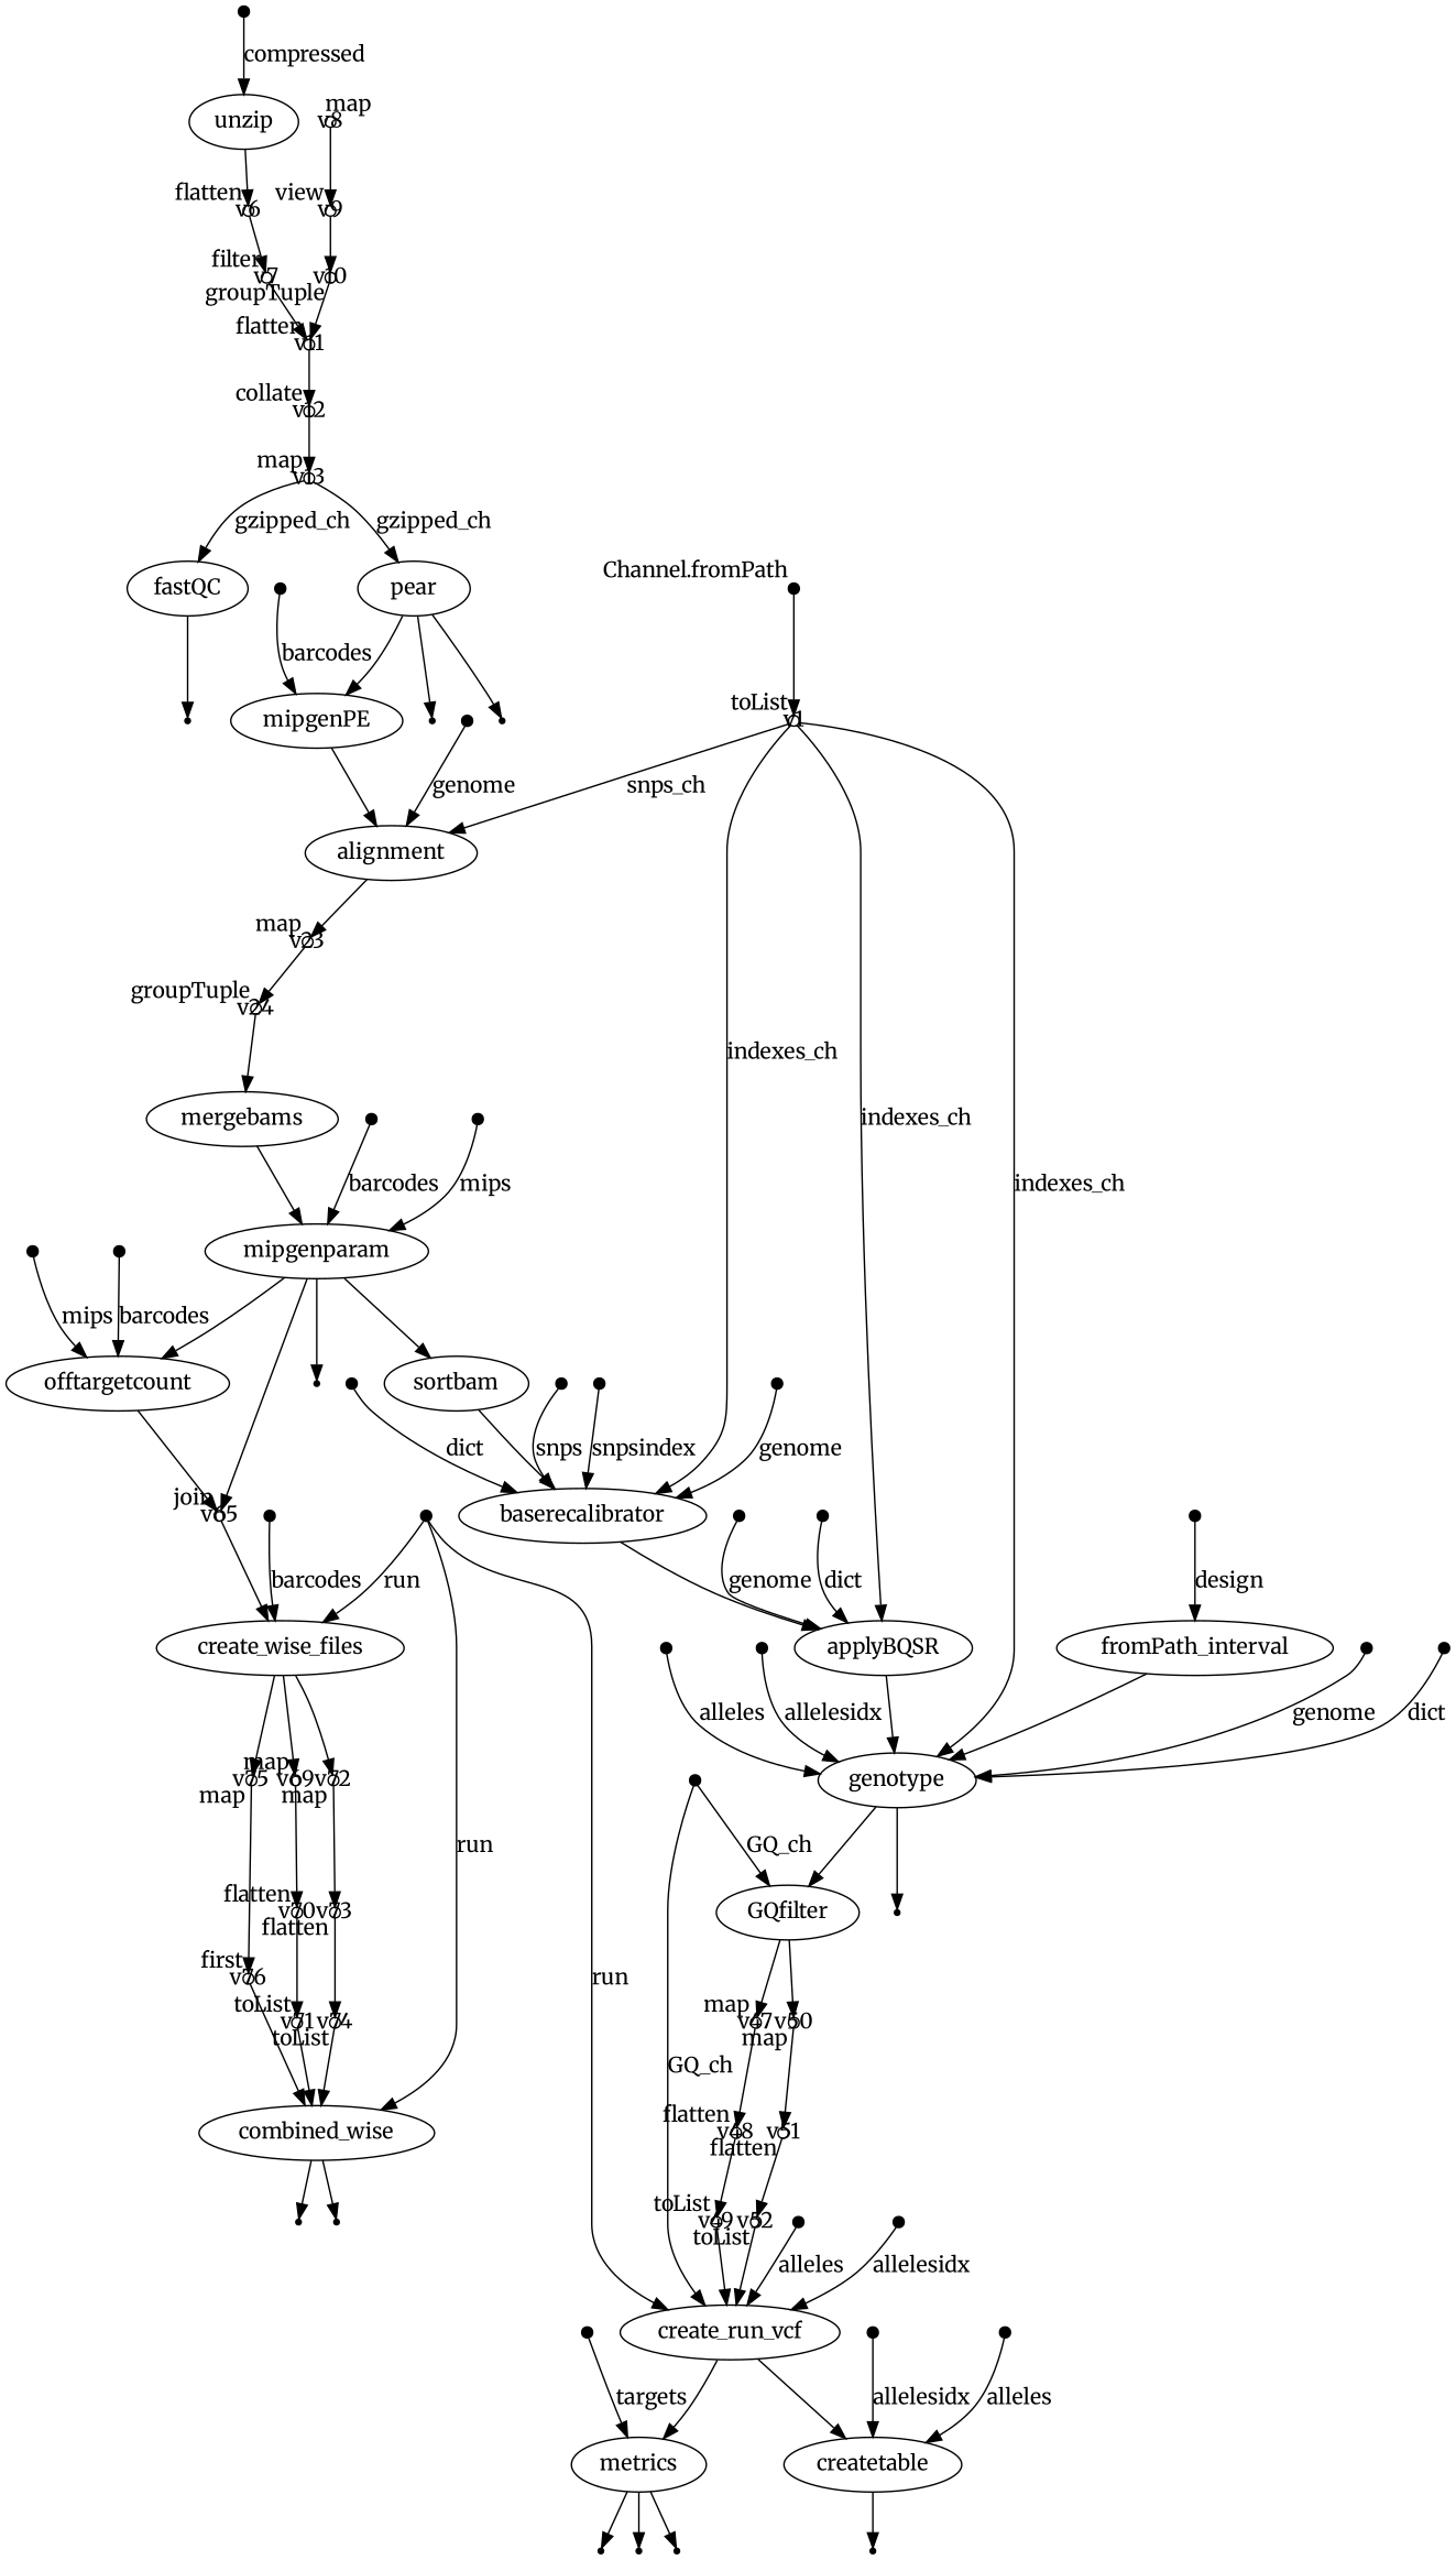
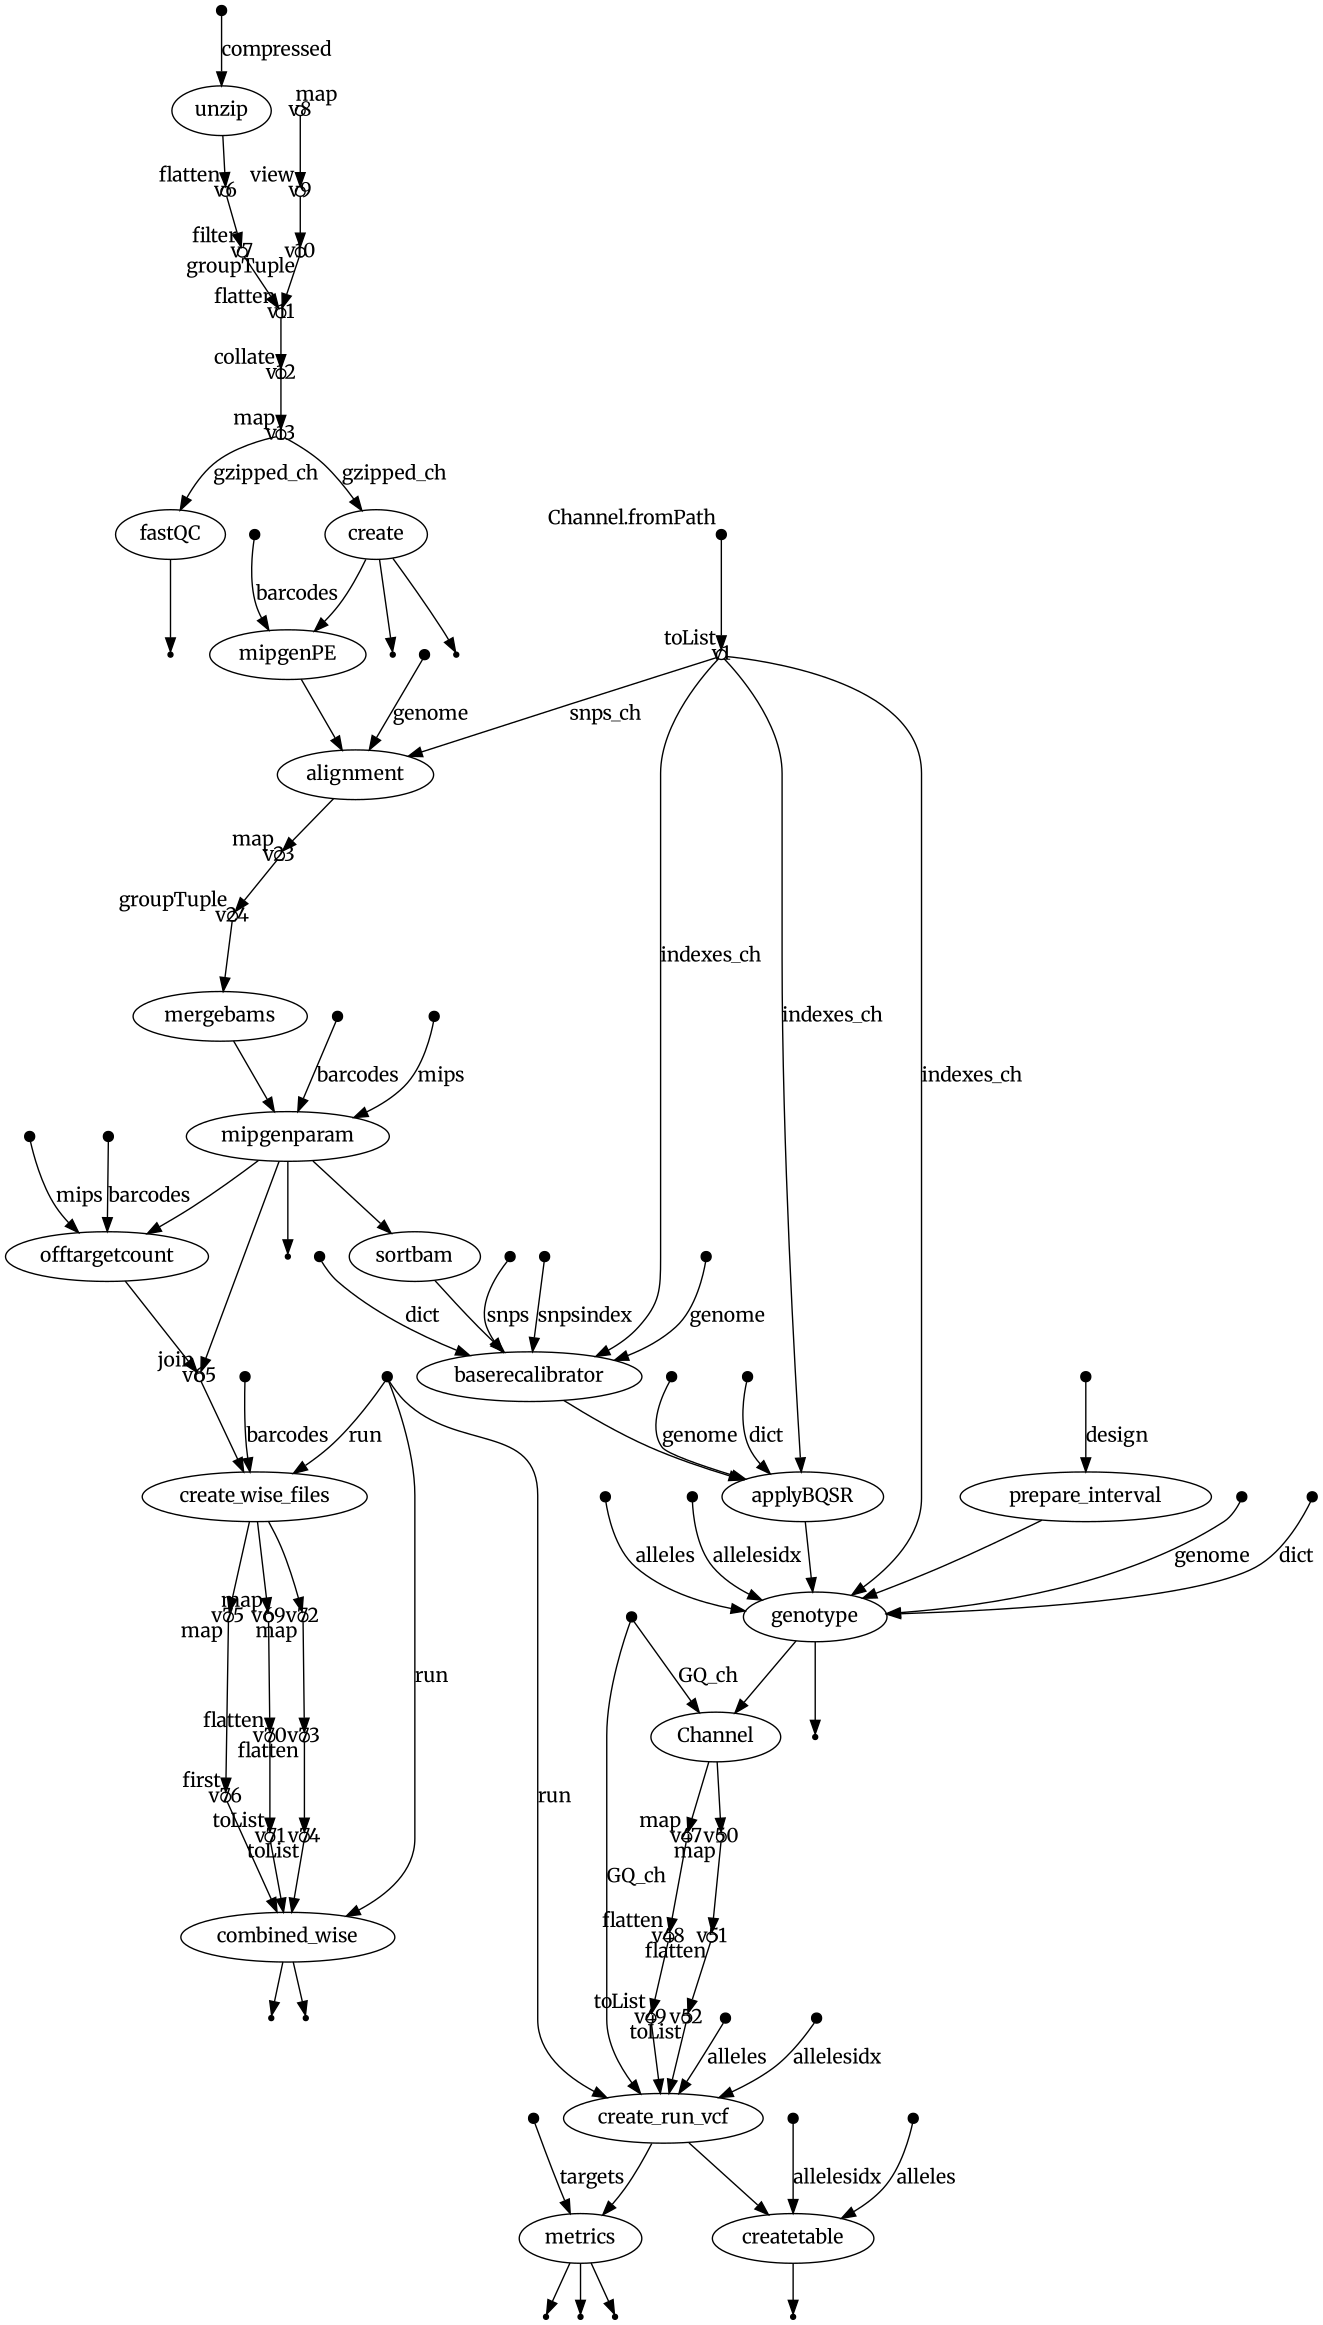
  digraph {
    fontname=Merriweather
    node [fixedsize=true fontname=Merriweather shape=point]
    edge [fontname=Merriweather]
    v0 [width=0.1 xlabel="Channel.fromPath"]
    v1 [shape=circle width=0.1 xlabel=toList]
    n3 [label=alignment fixedsize="" shape=""]
    n4 [label=genotype fixedsize="" shape=""]
    n5 [label=baserecalibrator fixedsize="" shape=""]
    n6 [label=applyBQSR fixedsize="" shape=""]
    v23 [shape=circle width=0.1 xlabel=map]
-   n8 [label=GQfilter fixedsize="" shape=""]
+   n8 [label=Channel fixedsize="" shape=""]
    v44 [fixedsize=""]
    v24 [shape=circle width=0.1 xlabel=groupTuple]
    v2 [width=0.1]
-   n12 [label=fromPath_interval fixedsize="" shape=""]
+   n12 [label=prepare_interval fixedsize="" shape=""]
    v47 [shape=circle width=0.1 xlabel=map]
    v50 [shape=circle width=0.1 xlabel=map]
    v4 [width=0.1]
    n16 [label=unzip fixedsize="" shape=""]
    v6 [shape=circle width=0.1 xlabel=flatten]
    v7 [shape=circle width=0.1 xlabel=filter]
    v11 [shape=circle width=0.1 xlabel=flatten]
    v8 [shape=circle width=0.1 xlabel=map]
    v9 [shape=circle width=0.1 xlabel=view]
    v10 [shape=circle width=0.1 xlabel=groupTuple]
    v12 [shape=circle width=0.1 xlabel=collate]
    v13 [shape=circle width=0.1 xlabel=map]
    n25 [label=fastQC fixedsize="" shape=""]
-   n26 [label=pear fixedsize="" shape=""]
+   n26 [label=create fixedsize="" shape=""]
    v15 [fixedsize=""]
    n28 [label=mipgenPE fixedsize="" shape=""]
    v18 [fixedsize=""]
    v17 [fixedsize=""]
    v19 [width=0.1]
    v21 [width=0.1]
    n33 [label=mergebams fixedsize="" shape=""]
    n34 [label=mipgenparam fixedsize="" shape=""]
    n35 [label=sortbam fixedsize="" shape=""]
    n36 [label=offtargetcount fixedsize="" shape=""]
    v65 [shape=circle width=0.1 xlabel=join]
    v29 [fixedsize=""]
    n39 [label=create_wise_files fixedsize="" shape=""]
    v26 [width=0.1]
    v27 [width=0.1]
    v69 [shape=circle width=0.1 xlabel=map]
    v72 [shape=circle width=0.1 xlabel=map]
    v75 [shape=circle width=0.1 xlabel=map]
    v31 [width=0.1]
    v32 [width=0.1]
    v33 [width=0.1]
    v34 [width=0.1]
    v36 [width=0.1]
    v37 [width=0.1]
    v39 [width=0.1]
    v40 [width=0.1]
    v41 [width=0.1]
    v42 [width=0.1]
    v48 [shape=circle width=0.1 xlabel=flatten]
    v51 [shape=circle width=0.1 xlabel=flatten]
    v45 [width=0.1]
    n58 [label=create_run_vcf fixedsize="" shape=""]
    n59 [label=metrics fixedsize="" shape=""]
    n60 [label=createtable fixedsize="" shape=""]
    v49 [shape=circle width=0.1 xlabel=toList]
    v61 [fixedsize=""]
    v60 [fixedsize=""]
    v59 [fixedsize=""]
    v83 [fixedsize=""]
    v52 [shape=circle width=0.1 xlabel=toList]
    v53 [width=0.1]
    n68 [label=combined_wise fixedsize="" shape=""]
    v79 [fixedsize=""]
    v78 [fixedsize=""]
    v54 [width=0.1]
    v55 [width=0.1]
    v57 [width=0.1]
    v62 [width=0.1]
    v63 [width=0.1]
    v70 [shape=circle width=0.1 xlabel=flatten]
    v73 [shape=circle width=0.1 xlabel=flatten]
    v76 [shape=circle width=0.1 xlabel=first]
    v67 [width=0.1]
    v71 [shape=circle width=0.1 xlabel=toList]
    v74 [shape=circle width=0.1 xlabel=toList]
    v80 [width=0.1]
    v81 [width=0.1]
    v0 -> v1
    v1 -> n3 [label=snps_ch]
    v1 -> n4 [label=indexes_ch]
    v1 -> n5 [label=indexes_ch]
    v1 -> n6 [label=indexes_ch]
    n3 -> v23
    n4 -> n8
    n4 -> v44
    n5 -> n6
    n6 -> n4
    v23 -> v24
    n8 -> v47
    n8 -> v50
    v24 -> n33
    v2 -> n12 [label=design]
    n12 -> n4
    v47 -> v48
    v50 -> v51
    v4 -> n16 [label=compressed]
    n16 -> v6
    v6 -> v7
    v7 -> v11
    v11 -> v12
    v8 -> v9
    v9 -> v10
    v10 -> v11
    v12 -> v13
    v13 -> n25 [label=gzipped_ch]
    v13 -> n26 [label=gzipped_ch]
    n25 -> v15
    n26 -> n28
    n26 -> v18
    n26 -> v17
    n28 -> n3
    v19 -> n28 [label=barcodes]
    v21 -> n3 [label=genome]
    n33 -> n34
    n34 -> n35
    n34 -> n36
    n34 -> v65
    n34 -> v29
    n35 -> n5
    n36 -> v65
    v65 -> n39
    n39 -> v69
    n39 -> v72
    n39 -> v75
    v26 -> n34 [label=barcodes]
    v27 -> n34 [label=mips]
    v69 -> v70
    v72 -> v73
    v75 -> v76
    v31 -> n5 [label=genome]
    v32 -> n5 [label=dict]
    v33 -> n5 [label=snps]
    v34 -> n5 [label=snpsindex]
    v36 -> n6 [label=genome]
    v37 -> n6 [label=dict]
    v39 -> n4 [label=genome]
    v40 -> n4 [label=dict]
    v41 -> n4 [label=alleles]
    v42 -> n4 [label=allelesidx]
    v48 -> v49
    v51 -> v52
    v45 -> n8 [label=GQ_ch]
    v45 -> n58 [label=GQ_ch]
    n58 -> n59
    n58 -> n60
    n59 -> v61
    n59 -> v60
    n59 -> v59
    n60 -> v83
    v49 -> n58
    v52 -> n58
    v53 -> n39 [label=run]
    v53 -> n58 [label=run]
    v53 -> n68 [label=run]
    n68 -> v79
    n68 -> v78
    v54 -> n58 [label=alleles]
    v55 -> n58 [label=allelesidx]
    v57 -> n59 [label=targets]
    v62 -> n36 [label=mips]
    v63 -> n36 [label=barcodes]
    v70 -> v71
    v73 -> v74
    v76 -> n68
    v67 -> n39 [label=barcodes]
    v71 -> n68
    v74 -> n68
    v80 -> n60 [label=alleles]
    v81 -> n60 [label=allelesidx]
  }
